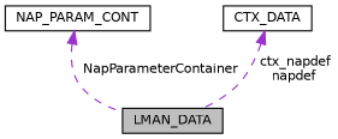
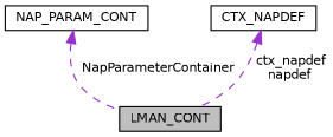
  digraph {
    node [color=black fillcolor=white fontname=Helvetica fontsize=10 shape=record style=filled]
    edge [color=darkorchid3 dir=back fontname=Helvetica fontsize=10 labelfontname=Helvetica labelfontsize=10 style=dashed]
-   n1 [fillcolor=grey75 fontcolor=black height=0.2 label=LMAN_DATA width=0.4]
+   n1 [fillcolor=grey75 fontcolor=black height=0.2 label=LMAN_CONT width=0.4]
    n2 [height=0.2 label=NAP_PARAM_CONT width=0.4]
-   n3 [height=0.2 label=CTX_DATA width=0.4]
+   n3 [height=0.2 label=CTX_NAPDEF width=0.4]
    n2 -> n1 [label=" NapParameterContainer"]
    n3 -> n1 [label=" ctx_napdef\nnapdef"]
  }
